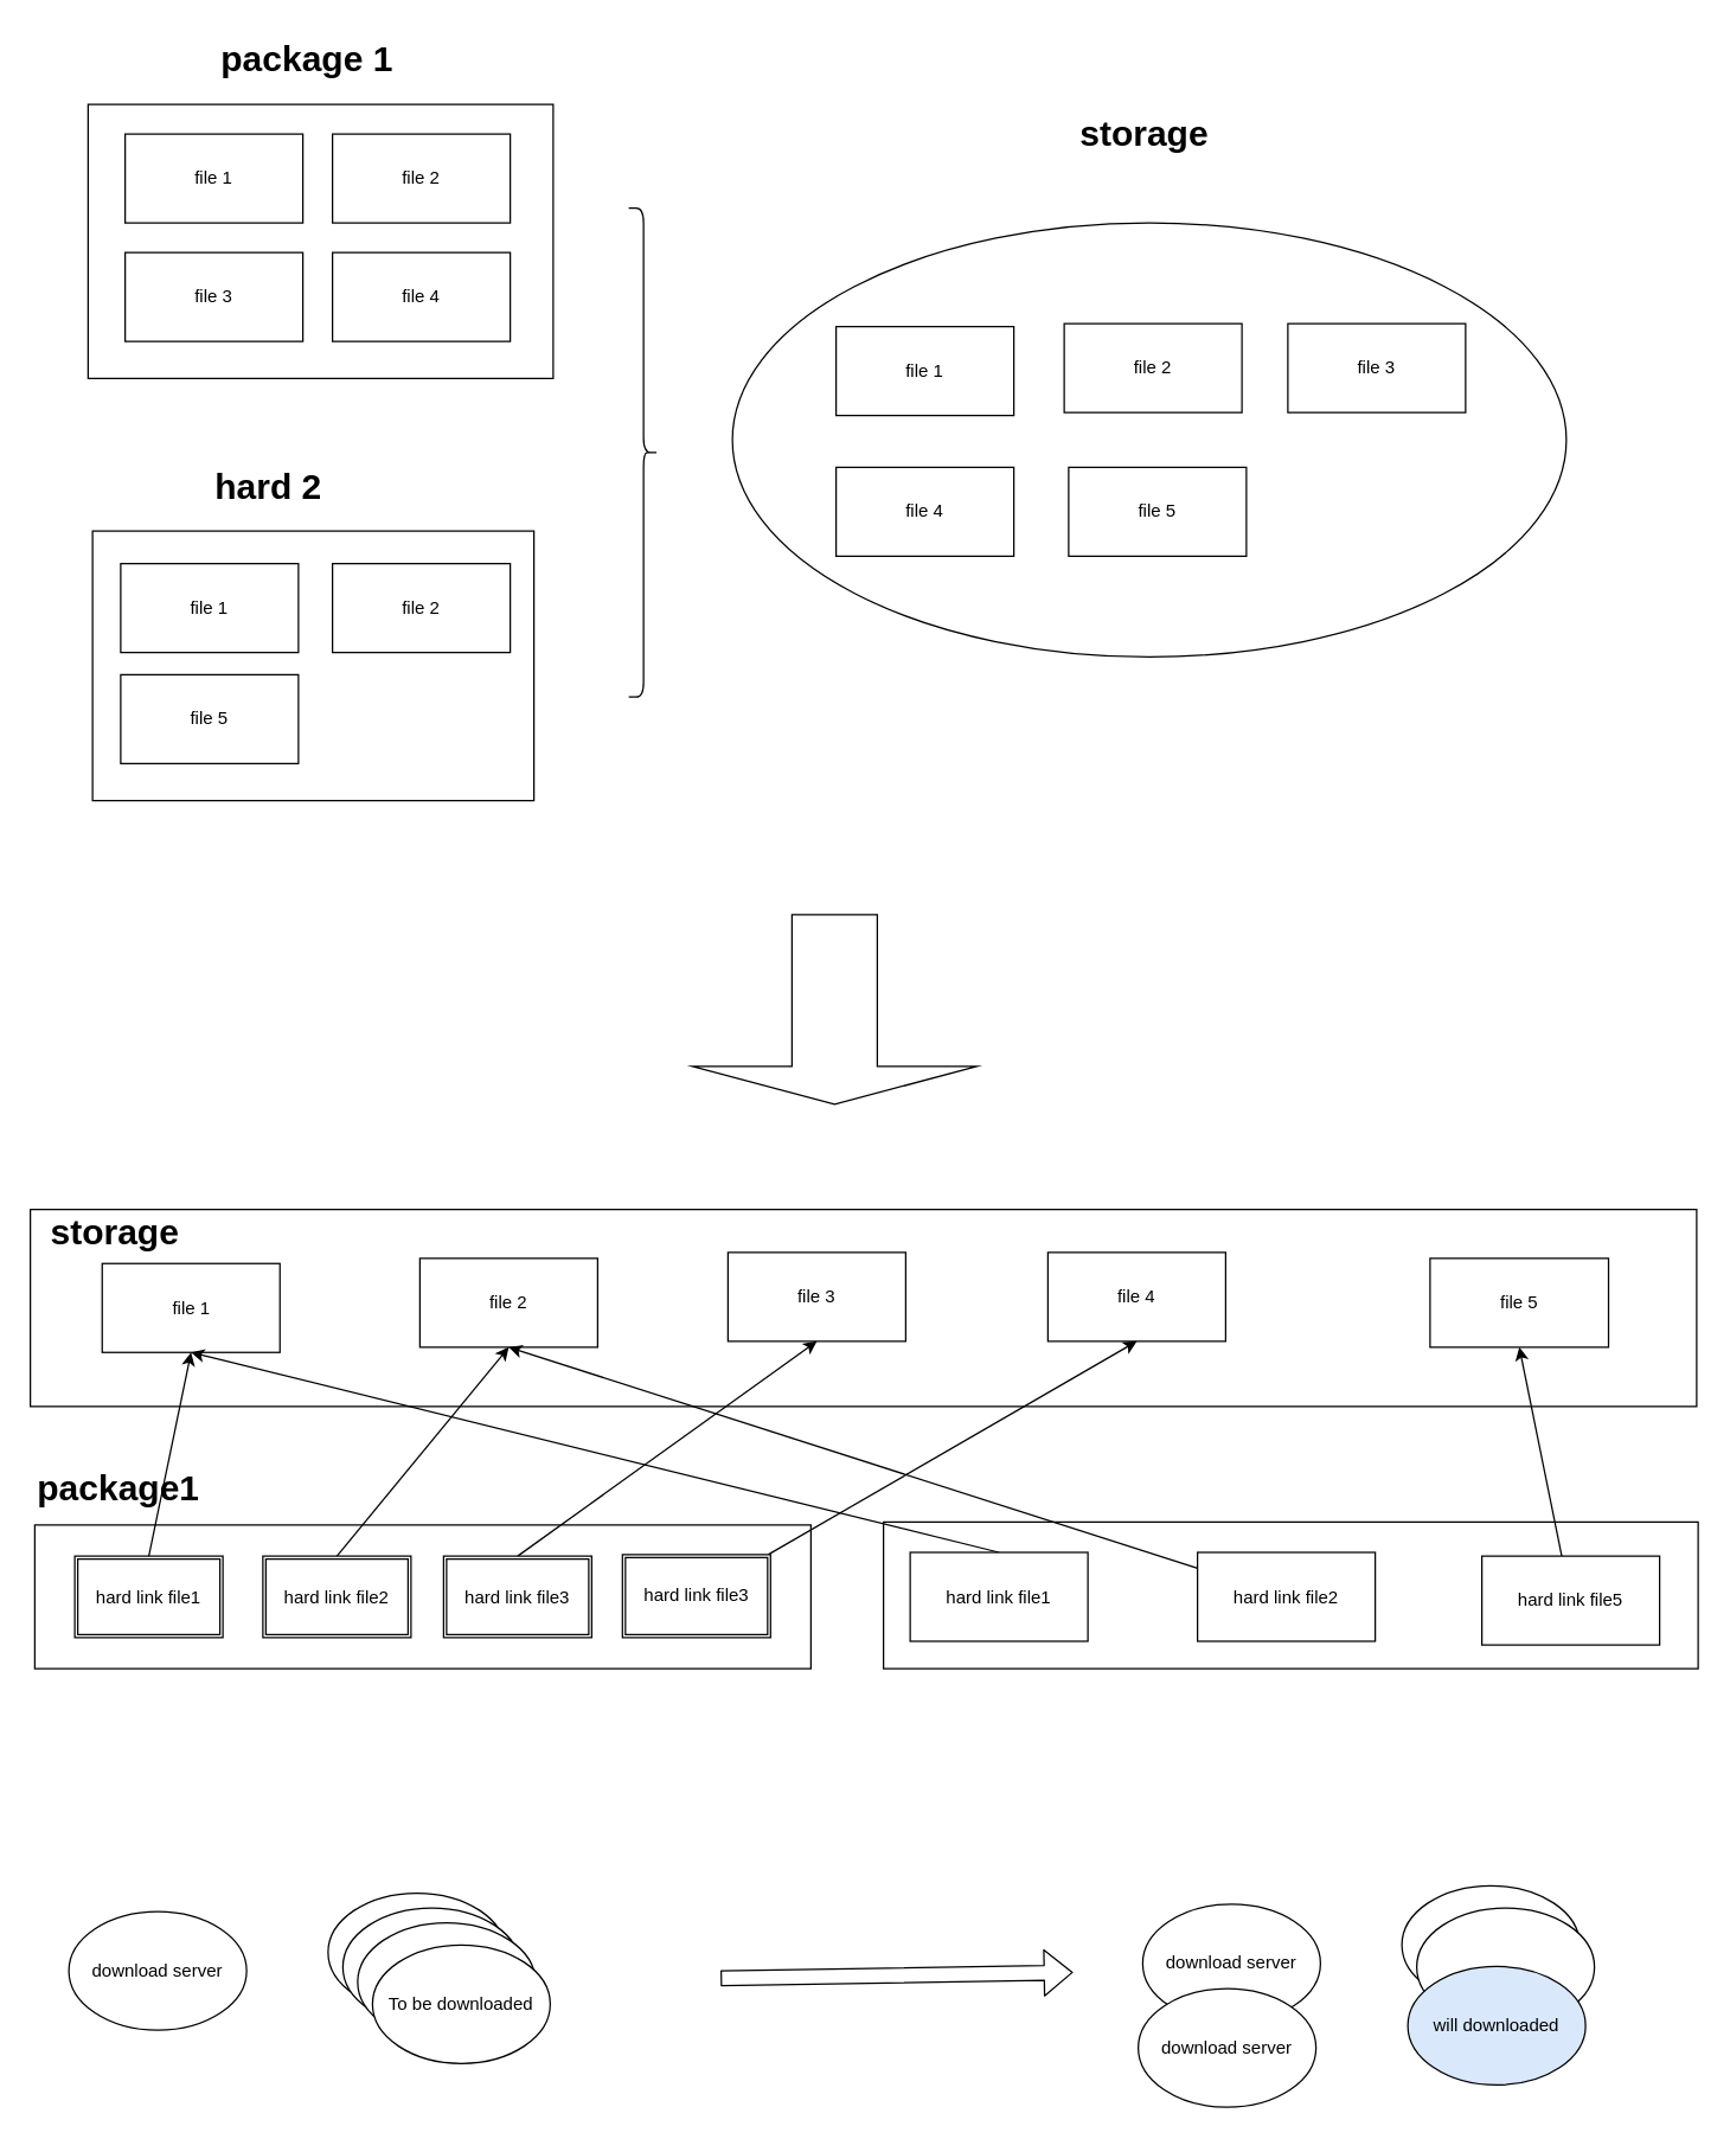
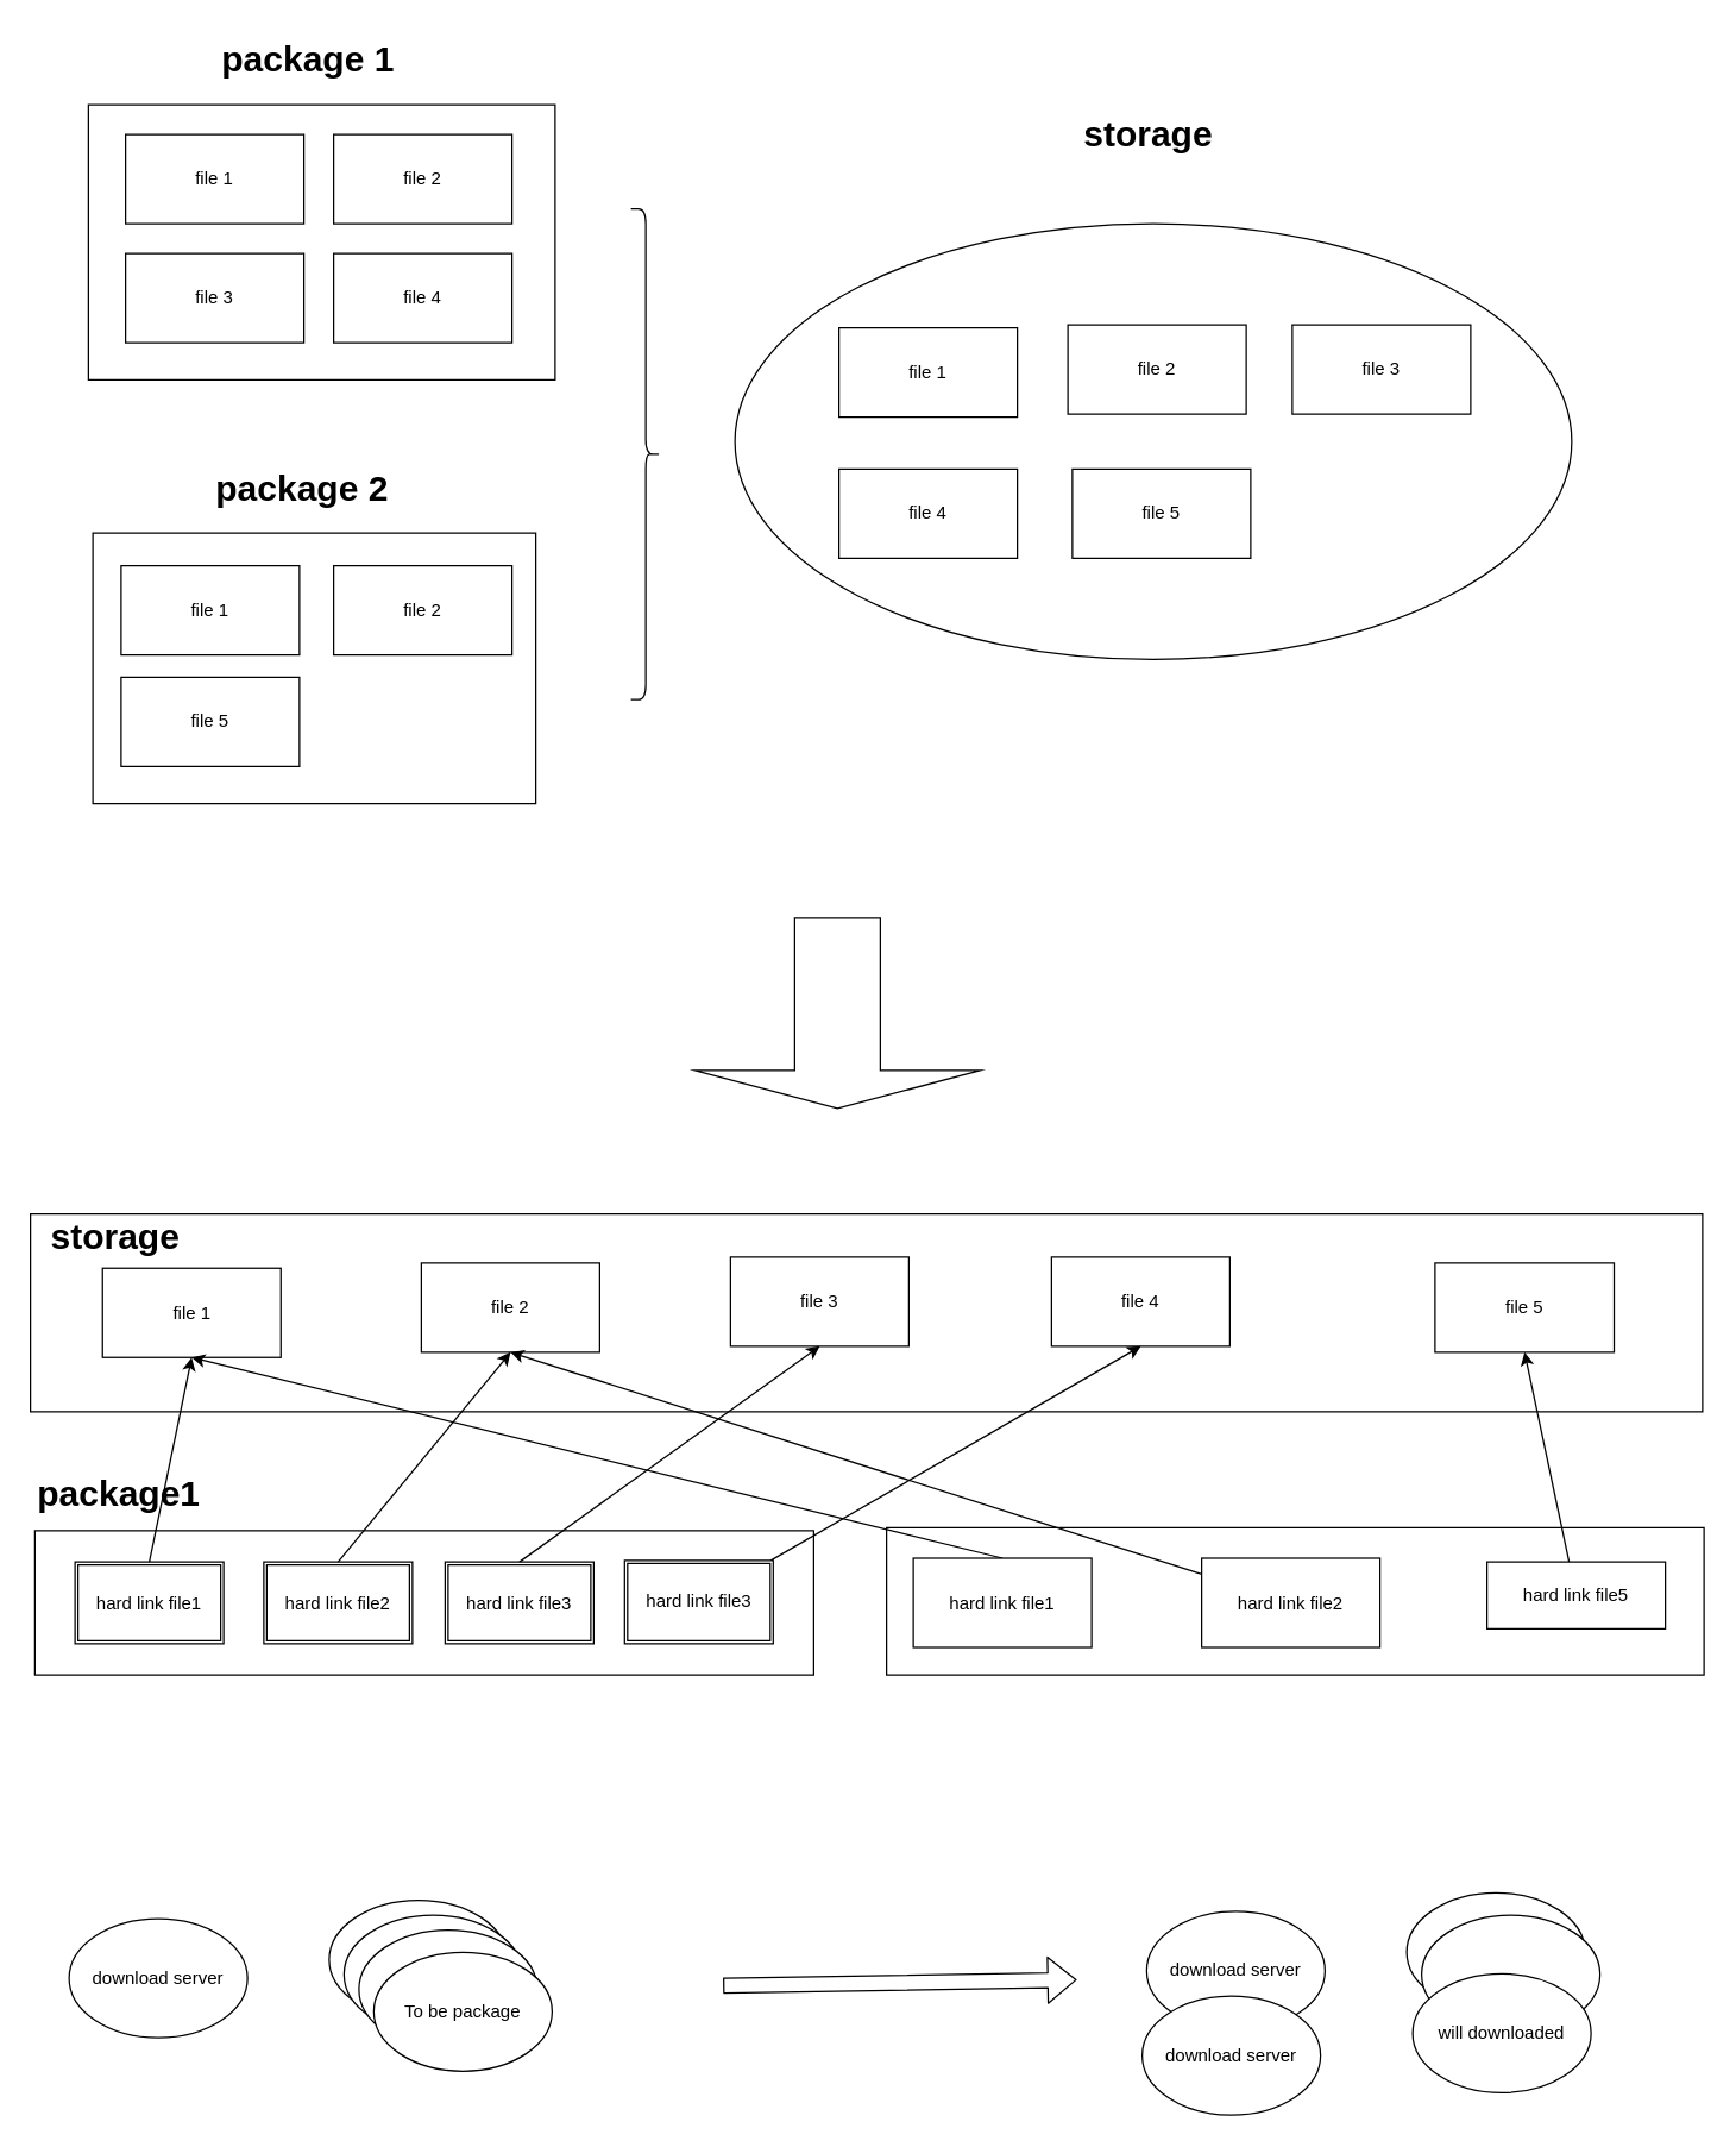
  <mxCell id="0" />
  <mxCell id="1" parent="0" />
  <mxCell id="2" value="" style="rounded=0;whiteSpace=wrap;html=1;" vertex="1" parent="1"><mxGeometry x="20" y="816" width="1125" height="133" as="geometry" /></mxCell>
  <mxCell id="3" value="" style="rounded=0;whiteSpace=wrap;html=1;" vertex="1" parent="1"><mxGeometry x="62" y="358" width="298" height="182" as="geometry" /></mxCell>
  <mxCell id="4" value="" style="rounded=0;whiteSpace=wrap;html=1;" vertex="1" parent="1"><mxGeometry x="59" y="70" width="314" height="185" as="geometry" /></mxCell>
  <mxCell id="5" value="file 1" style="rounded=0;whiteSpace=wrap;html=1;" vertex="1" parent="1"><mxGeometry x="84" y="90" width="120" height="60" as="geometry" /></mxCell>
  <mxCell id="6" value="file 2" style="rounded=0;whiteSpace=wrap;html=1;" vertex="1" parent="1"><mxGeometry x="224" y="90" width="120" height="60" as="geometry" /></mxCell>
  <mxCell id="7" value="file 3" style="rounded=0;whiteSpace=wrap;html=1;" vertex="1" parent="1"><mxGeometry x="84" y="170" width="120" height="60" as="geometry" /></mxCell>
  <mxCell id="8" value="file 4" style="rounded=0;whiteSpace=wrap;html=1;" vertex="1" parent="1"><mxGeometry x="224" y="170" width="120" height="60" as="geometry" /></mxCell>
  <mxCell id="9" value="&lt;h1&gt;package 1&lt;/h1&gt;" style="text;html=1;strokeColor=none;fillColor=none;spacing=5;spacingTop=-20;whiteSpace=wrap;overflow=hidden;rounded=0;" vertex="1" parent="1"><mxGeometry x="144" y="20" width="140" height="40" as="geometry" /></mxCell>
  <mxCell id="10" value="file 1" style="rounded=0;whiteSpace=wrap;html=1;" vertex="1" parent="1"><mxGeometry x="81" y="380" width="120" height="60" as="geometry" /></mxCell>
  <mxCell id="11" value="file 2" style="rounded=0;whiteSpace=wrap;html=1;" vertex="1" parent="1"><mxGeometry x="224" y="380" width="120" height="60" as="geometry" /></mxCell>
  <mxCell id="12" value="file 5" style="rounded=0;whiteSpace=wrap;html=1;" vertex="1" parent="1"><mxGeometry x="81" y="455" width="120" height="60" as="geometry" /></mxCell>
- <mxCell id="13" value="&lt;h1&gt;hard 2&lt;/h1&gt;" style="text;html=1;strokeColor=none;fillColor=none;spacing=5;spacingTop=-20;whiteSpace=wrap;overflow=hidden;rounded=0;" vertex="1" parent="1"><mxGeometry x="139.5" y="309" width="140" height="40" as="geometry" /></mxCell>
+ <mxCell id="13" value="&lt;h1&gt;package 2&lt;/h1&gt;" style="text;html=1;strokeColor=none;fillColor=none;spacing=5;spacingTop=-20;whiteSpace=wrap;overflow=hidden;rounded=0;" vertex="1" parent="1"><mxGeometry x="139.5" y="309" width="140" height="40" as="geometry" /></mxCell>
  <mxCell id="14" value="" style="shape=curlyBracket;whiteSpace=wrap;html=1;rounded=1;flipH=1;labelPosition=right;verticalLabelPosition=middle;align=left;verticalAlign=middle;" vertex="1" parent="1"><mxGeometry x="424" y="140" width="20" height="330" as="geometry" /></mxCell>
  <mxCell id="15" value="" style="ellipse;whiteSpace=wrap;html=1;" vertex="1" parent="1"><mxGeometry x="494" y="150" width="563" height="293" as="geometry" /></mxCell>
  <mxCell id="16" value="file 1" style="rounded=0;whiteSpace=wrap;html=1;" vertex="1" parent="1"><mxGeometry x="564" y="220" width="120" height="60" as="geometry" /></mxCell>
  <mxCell id="17" value="file 5" style="rounded=0;whiteSpace=wrap;html=1;" vertex="1" parent="1"><mxGeometry x="721" y="315" width="120" height="60" as="geometry" /></mxCell>
  <mxCell id="18" value="file 4" style="rounded=0;whiteSpace=wrap;html=1;" vertex="1" parent="1"><mxGeometry x="564" y="315" width="120" height="60" as="geometry" /></mxCell>
  <mxCell id="19" value="file 3" style="rounded=0;whiteSpace=wrap;html=1;" vertex="1" parent="1"><mxGeometry x="869" y="218" width="120" height="60" as="geometry" /></mxCell>
  <mxCell id="20" value="file 2" style="rounded=0;whiteSpace=wrap;html=1;" vertex="1" parent="1"><mxGeometry x="718" y="218" width="120" height="60" as="geometry" /></mxCell>
  <mxCell id="21" value="&lt;h1&gt;storage&lt;/h1&gt;" style="text;html=1;strokeColor=none;fillColor=none;spacing=5;spacingTop=-20;whiteSpace=wrap;overflow=hidden;rounded=0;" vertex="1" parent="1"><mxGeometry x="724" y="70" width="114" height="56" as="geometry" /></mxCell>
  <mxCell id="22" value="" style="shape=singleArrow;direction=south;whiteSpace=wrap;html=1;" vertex="1" parent="1"><mxGeometry x="467" y="617" width="192" height="128" as="geometry" /></mxCell>
  <mxCell id="23" value="file 1" style="rounded=0;whiteSpace=wrap;html=1;" vertex="1" parent="1"><mxGeometry x="68.5" y="852.5" width="120" height="60" as="geometry" /></mxCell>
  <mxCell id="24" value="file 5" style="rounded=0;whiteSpace=wrap;html=1;" vertex="1" parent="1"><mxGeometry x="965" y="849" width="120.5" height="60" as="geometry" /></mxCell>
  <mxCell id="25" value="file 4" style="rounded=0;whiteSpace=wrap;html=1;" vertex="1" parent="1"><mxGeometry x="707" y="845" width="120" height="60" as="geometry" /></mxCell>
  <mxCell id="26" value="file 3" style="rounded=0;whiteSpace=wrap;html=1;" vertex="1" parent="1"><mxGeometry x="491" y="845" width="120" height="60" as="geometry" /></mxCell>
  <mxCell id="27" value="file 2" style="rounded=0;whiteSpace=wrap;html=1;" vertex="1" parent="1"><mxGeometry x="283" y="849" width="120" height="60" as="geometry" /></mxCell>
  <mxCell id="28" value="&lt;h1&gt;storage&lt;/h1&gt;" style="text;html=1;strokeColor=none;fillColor=none;spacing=5;spacingTop=-20;whiteSpace=wrap;overflow=hidden;rounded=0;" vertex="1" parent="1"><mxGeometry x="29" y="812" width="114" height="56" as="geometry" /></mxCell>
  <mxCell id="29" value="" style="rounded=0;whiteSpace=wrap;html=1;" vertex="1" parent="1"><mxGeometry x="23" y="1029" width="524" height="97" as="geometry" /></mxCell>
  <mxCell id="30" style="edgeStyle=none;html=1;exitX=0.5;exitY=0;exitDx=0;exitDy=0;entryX=0.5;entryY=1;entryDx=0;entryDy=0;" edge="1" parent="1" source="31" target="23"><mxGeometry relative="1" as="geometry" /></mxCell>
  <mxCell id="31" value="hard link file1" style="shape=ext;double=1;rounded=0;whiteSpace=wrap;html=1;" vertex="1" parent="1"><mxGeometry x="50" y="1050" width="100" height="55" as="geometry" /></mxCell>
  <mxCell id="32" style="edgeStyle=none;html=1;entryX=0.5;entryY=1;entryDx=0;entryDy=0;" edge="1" parent="1" source="33" target="25"><mxGeometry relative="1" as="geometry" /></mxCell>
  <mxCell id="33" value="hard link file3" style="shape=ext;double=1;rounded=0;whiteSpace=wrap;html=1;" vertex="1" parent="1"><mxGeometry x="419.75" y="1049" width="100" height="56" as="geometry" /></mxCell>
  <mxCell id="34" style="edgeStyle=none;html=1;exitX=0.5;exitY=0;exitDx=0;exitDy=0;entryX=0.5;entryY=1;entryDx=0;entryDy=0;" edge="1" parent="1" source="35" target="26"><mxGeometry relative="1" as="geometry" /></mxCell>
  <mxCell id="35" value="hard link file3" style="shape=ext;double=1;rounded=0;whiteSpace=wrap;html=1;" vertex="1" parent="1"><mxGeometry x="299" y="1050" width="100" height="55" as="geometry" /></mxCell>
  <mxCell id="36" style="edgeStyle=none;html=1;exitX=0.5;exitY=0;exitDx=0;exitDy=0;entryX=0.5;entryY=1;entryDx=0;entryDy=0;" edge="1" parent="1" source="37" target="27"><mxGeometry relative="1" as="geometry" /></mxCell>
  <mxCell id="37" value="hard link file2" style="shape=ext;double=1;rounded=0;whiteSpace=wrap;html=1;" vertex="1" parent="1"><mxGeometry x="177" y="1050" width="100" height="55" as="geometry" /></mxCell>
  <mxCell id="38" value="&lt;h1&gt;package1&lt;/h1&gt;" style="text;html=1;strokeColor=none;fillColor=none;spacing=5;spacingTop=-20;whiteSpace=wrap;overflow=hidden;rounded=0;" vertex="1" parent="1"><mxGeometry x="20" y="985" width="127" height="44" as="geometry" /></mxCell>
  <mxCell id="39" value="" style="rounded=0;whiteSpace=wrap;html=1;" vertex="1" parent="1"><mxGeometry x="596" y="1027" width="550" height="99" as="geometry" /></mxCell>
  <mxCell id="40" style="edgeStyle=none;html=1;exitX=0.5;exitY=0;exitDx=0;exitDy=0;entryX=0.5;entryY=1;entryDx=0;entryDy=0;" edge="1" parent="1" source="41" target="23"><mxGeometry relative="1" as="geometry" /></mxCell>
  <mxCell id="41" value="hard link file1" style="rounded=0;whiteSpace=wrap;html=1;" vertex="1" parent="1"><mxGeometry x="614" y="1047.5" width="120" height="60" as="geometry" /></mxCell>
  <mxCell id="42" style="edgeStyle=none;html=1;entryX=0.5;entryY=1;entryDx=0;entryDy=0;" edge="1" parent="1" source="43" target="27"><mxGeometry relative="1" as="geometry" /></mxCell>
  <mxCell id="43" value="hard link file2" style="rounded=0;whiteSpace=wrap;html=1;" vertex="1" parent="1"><mxGeometry x="808" y="1047.5" width="120" height="60" as="geometry" /></mxCell>
  <mxCell id="44" style="edgeStyle=none;html=1;entryX=0.5;entryY=1;entryDx=0;entryDy=0;" edge="1" parent="1" source="45" target="24"><mxGeometry relative="1" as="geometry" /></mxCell>
- <mxCell id="45" value="hard link file5" style="rounded=0;whiteSpace=wrap;html=1;" vertex="1" parent="1"><mxGeometry x="1000" y="1050" width="120" height="60" as="geometry" /></mxCell>
+ <mxCell id="45" value="hard link file5" style="rounded=0;whiteSpace=wrap;html=1;" vertex="1" parent="1"><mxGeometry x="1000" y="1050" width="120" height="45" as="geometry" /></mxCell>
  <mxCell id="46" value="download server" style="ellipse;whiteSpace=wrap;html=1;" vertex="1" parent="1"><mxGeometry x="46" y="1290" width="120" height="80" as="geometry" /></mxCell>
  <mxCell id="47" value="" style="ellipse;whiteSpace=wrap;html=1;" vertex="1" parent="1"><mxGeometry x="221" y="1277.5" width="120" height="80" as="geometry" /></mxCell>
  <mxCell id="48" value="" style="ellipse;whiteSpace=wrap;html=1;" vertex="1" parent="1"><mxGeometry x="231" y="1287.5" width="120" height="80" as="geometry" /></mxCell>
  <mxCell id="49" value="" style="ellipse;whiteSpace=wrap;html=1;" vertex="1" parent="1"><mxGeometry x="241" y="1297.5" width="120" height="80" as="geometry" /></mxCell>
- <mxCell id="50" value="To be downloaded" style="ellipse;whiteSpace=wrap;html=1;" vertex="1" parent="1"><mxGeometry x="251" y="1312.5" width="120" height="80" as="geometry" /></mxCell>
+ <mxCell id="50" value="To be package" style="ellipse;whiteSpace=wrap;html=1;" vertex="1" parent="1"><mxGeometry x="251" y="1312.5" width="120" height="80" as="geometry" /></mxCell>
  <mxCell id="51" value="" style="shape=flexArrow;endArrow=classic;html=1;" edge="1" parent="1"><mxGeometry width="50" height="50" relative="1" as="geometry"><mxPoint x="486" y="1335" as="sourcePoint" /><mxPoint x="724" y="1331" as="targetPoint" /></mxGeometry></mxCell>
  <mxCell id="52" value="download server" style="ellipse;whiteSpace=wrap;html=1;" vertex="1" parent="1"><mxGeometry x="771" y="1285" width="120" height="80" as="geometry" /></mxCell>
  <mxCell id="53" value="" style="ellipse;whiteSpace=wrap;html=1;" vertex="1" parent="1"><mxGeometry x="946" y="1272.5" width="120" height="80" as="geometry" /></mxCell>
  <mxCell id="54" value="" style="ellipse;whiteSpace=wrap;html=1;" vertex="1" parent="1"><mxGeometry x="956" y="1287.5" width="120" height="80" as="geometry" /></mxCell>
- <mxCell id="55" value="will downloaded" style="ellipse;whiteSpace=wrap;html=1;fillColor=#dae8fc;" vertex="1" parent="1"><mxGeometry x="950" y="1327" width="120" height="80" as="geometry" /></mxCell>
+ <mxCell id="55" value="will downloaded" style="ellipse;whiteSpace=wrap;html=1;" vertex="1" parent="1"><mxGeometry x="950" y="1327" width="120" height="80" as="geometry" /></mxCell>
  <mxCell id="56" value="download server" style="ellipse;whiteSpace=wrap;html=1;" vertex="1" parent="1"><mxGeometry x="768" y="1342" width="120" height="80" as="geometry" /></mxCell>
